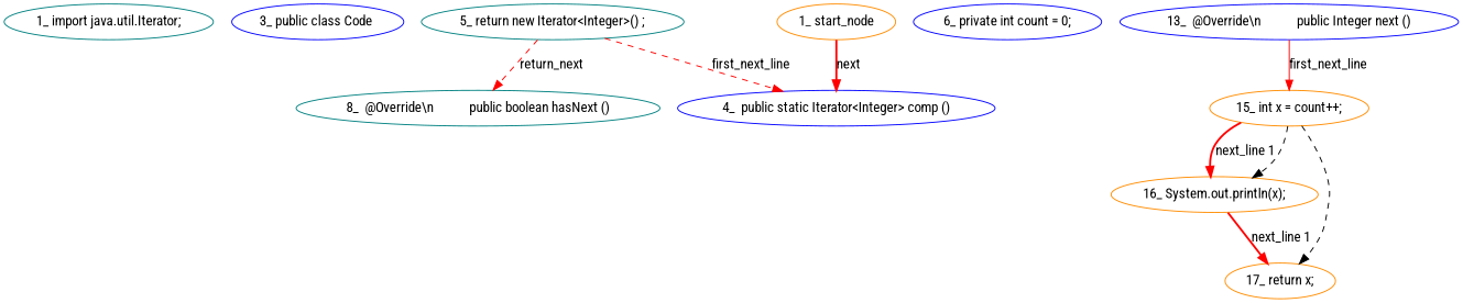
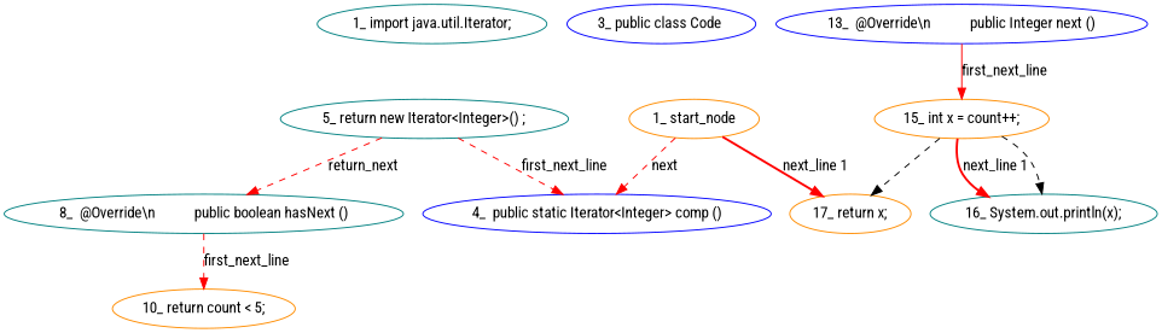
  digraph {
    fontname="Roboto Condensed"
    node [color=teal fontname="Roboto Condensed" type_label=expression_statement]
    edge [color=red controlflow_type=first_next_line edge_type=CFG_edge fontname="Roboto Condensed" style=dashed]
    n1 [label="1_\ import\ java\.util\.Iterator;"]
    n2 [color=blue label="3_\ public\ class\ Code\ " type_label=class_declaration]
    n3 [color=blue label="4_\ \ public\ static\ Iterator<Integer>\ comp\ \(\)" type_label=method_declaration]
    n4 [label="5_\ return\ new\ Iterator<Integer>\(\)\ ;"]
    n5 [label="8_\ \ @Override\\n\ \ \ \ \ \ \ \ \ \ \ \ public\ boolean\ hasNext\ \(\)" type_label=method_declaration]
-   n7 [color=blue label="6_\ private\ int\ count\ =\ 0;"]
+   n6 [color=darkorange label="10_\ return\ count\ <\ 5;" type_label=return]
    n8 [color=blue label="13_\ \ @Override\\n\ \ \ \ \ \ \ \ \ \ \ \ public\ Integer\ next\ \(\)" type_label=method_declaration]
    n9 [color=darkorange label="15_\ int\ x\ =\ count\+\+;"]
-   n10 [color=darkorange label="16_\ System\.out\.println\(x\);"]
+   n10 [label="16_\ System\.out\.println\(x\);"]
    n11 [color=darkorange label="17_\ return\ x;" type_label=return]
    n12 [color=darkorange label="1_\ start_node" type_label=start]
    n4 -> n3 [label=first_next_line]
    n4 -> n5 [controlflow_type=return_next label=return_next]
+   n5 -> n6 [label=first_next_line]
    n8 -> n9 [label=first_next_line style=solid]
    n9 -> n10 [controlflow_type="next_line 1" label="next_line 1" style=bold]
    n9 -> n10 [used_def=x color="" controlflow_type="" edge_type=""]
    n9 -> n11 [used_def=x color="" controlflow_type="" edge_type=""]
-   n10 -> n11 [controlflow_type="next_line 1" label="next_line 1" style=bold]
-   n12 -> n3 [controlflow_type=next label=next style=bold]
+   n12 -> n11 [controlflow_type="next_line 1" label="next_line 1" style=bold]
+   n12 -> n3 [controlflow_type=next label=next]
  }
